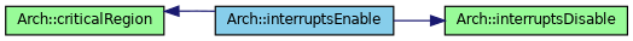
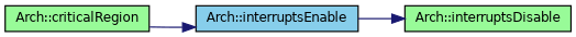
  digraph {
    rankdir=LR
    node [color=black fillcolor=palegreen fontname=Helvetica fontsize=10 shape=record style=filled]
    edge [color=midnightblue fontname=Helvetica fontsize=10 labelfontname=Helvetica labelfontsize=10 style=solid]
    n1 [fontcolor=black height=0.2 label="Arch::criticalRegion" width=0.4]
    n2 [fillcolor=skyblue height=0.2 label="Arch::interruptsEnable" width=0.4]
    n3 [height=0.2 label="Arch::interruptsDisable" width=0.4]
-   n2 -> n1
+   n1 -> n2
    n2 -> n3
  }
